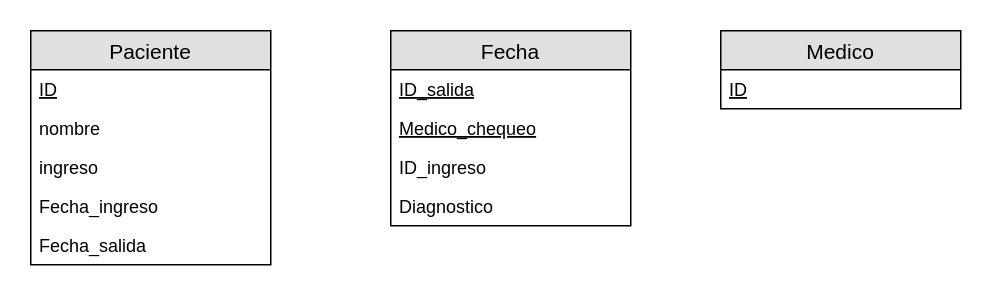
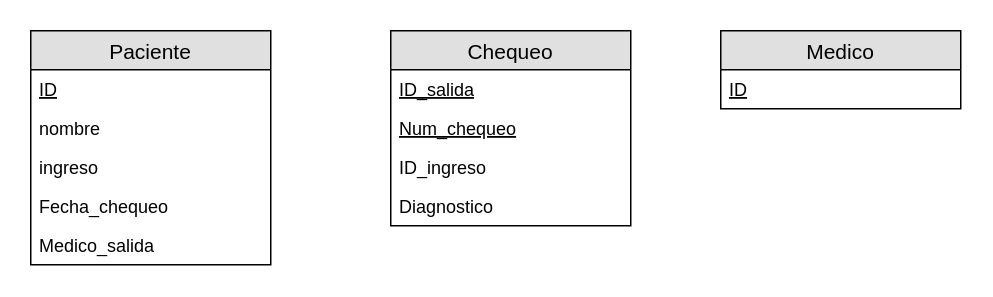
  <mxCell id="0" />
  <mxCell id="1" parent="0" />
  <mxCell id="2" value="Paciente" style="swimlane;fontStyle=0;childLayout=stackLayout;horizontal=1;startSize=26;fillColor=#e0e0e0;horizontalStack=0;resizeParent=1;resizeParentMax=0;resizeLast=0;collapsible=1;marginBottom=0;swimlaneFillColor=#ffffff;align=center;fontSize=14;" parent="1" vertex="1"><mxGeometry x="20" y="20" width="160" height="156" as="geometry" /></mxCell>
  <mxCell id="3" value="ID" style="text;strokeColor=none;fillColor=none;spacingLeft=4;spacingRight=4;overflow=hidden;rotatable=0;points=[[0,0.5],[1,0.5]];portConstraint=eastwest;fontSize=12;fontStyle=4" parent="2" vertex="1"><mxGeometry y="26" width="160" height="26" as="geometry" /></mxCell>
  <mxCell id="4" value="nombre" style="text;strokeColor=none;fillColor=none;spacingLeft=4;spacingRight=4;overflow=hidden;rotatable=0;points=[[0,0.5],[1,0.5]];portConstraint=eastwest;fontSize=12;" parent="2" vertex="1"><mxGeometry y="52" width="160" height="26" as="geometry" /></mxCell>
  <mxCell id="5" value="ingreso" style="text;strokeColor=none;fillColor=none;spacingLeft=4;spacingRight=4;overflow=hidden;rotatable=0;points=[[0,0.5],[1,0.5]];portConstraint=eastwest;fontSize=12;" parent="2" vertex="1"><mxGeometry y="78" width="160" height="26" as="geometry" /></mxCell>
- <mxCell id="6" value="Fecha_ingreso" style="text;strokeColor=none;fillColor=none;spacingLeft=4;spacingRight=4;overflow=hidden;rotatable=0;points=[[0,0.5],[1,0.5]];portConstraint=eastwest;fontSize=12;" parent="2" vertex="1"><mxGeometry y="104" width="160" height="26" as="geometry" /></mxCell>
- <mxCell id="7" value="Fecha_salida" style="text;strokeColor=none;fillColor=none;spacingLeft=4;spacingRight=4;overflow=hidden;rotatable=0;points=[[0,0.5],[1,0.5]];portConstraint=eastwest;fontSize=12;" parent="2" vertex="1"><mxGeometry y="130" width="160" height="26" as="geometry" /></mxCell>
- <mxCell id="8" value="Fecha" style="swimlane;fontStyle=0;childLayout=stackLayout;horizontal=1;startSize=26;fillColor=#e0e0e0;horizontalStack=0;resizeParent=1;resizeParentMax=0;resizeLast=0;collapsible=1;marginBottom=0;swimlaneFillColor=#ffffff;align=center;fontSize=14;" parent="1" vertex="1"><mxGeometry x="260" y="20" width="160" height="130" as="geometry" /></mxCell>
+ <mxCell id="6" value="Fecha_chequeo" style="text;strokeColor=none;fillColor=none;spacingLeft=4;spacingRight=4;overflow=hidden;rotatable=0;points=[[0,0.5],[1,0.5]];portConstraint=eastwest;fontSize=12;" parent="2" vertex="1"><mxGeometry y="104" width="160" height="26" as="geometry" /></mxCell>
+ <mxCell id="7" value="Medico_salida" style="text;strokeColor=none;fillColor=none;spacingLeft=4;spacingRight=4;overflow=hidden;rotatable=0;points=[[0,0.5],[1,0.5]];portConstraint=eastwest;fontSize=12;" parent="2" vertex="1"><mxGeometry y="130" width="160" height="26" as="geometry" /></mxCell>
+ <mxCell id="8" value="Chequeo" style="swimlane;fontStyle=0;childLayout=stackLayout;horizontal=1;startSize=26;fillColor=#e0e0e0;horizontalStack=0;resizeParent=1;resizeParentMax=0;resizeLast=0;collapsible=1;marginBottom=0;swimlaneFillColor=#ffffff;align=center;fontSize=14;" parent="1" vertex="1"><mxGeometry x="260" y="20" width="160" height="130" as="geometry" /></mxCell>
  <mxCell id="9" value="ID_salida" style="text;strokeColor=none;fillColor=none;spacingLeft=4;spacingRight=4;overflow=hidden;rotatable=0;points=[[0,0.5],[1,0.5]];portConstraint=eastwest;fontSize=12;fontStyle=4" parent="8" vertex="1"><mxGeometry y="26" width="160" height="26" as="geometry" /></mxCell>
- <mxCell id="10" value="Medico_chequeo" style="text;strokeColor=none;fillColor=none;spacingLeft=4;spacingRight=4;overflow=hidden;rotatable=0;points=[[0,0.5],[1,0.5]];portConstraint=eastwest;fontSize=12;fontStyle=4" vertex="1" parent="8"><mxGeometry y="52" width="160" height="26" as="geometry" /></mxCell>
+ <mxCell id="10" value="Num_chequeo" style="text;strokeColor=none;fillColor=none;spacingLeft=4;spacingRight=4;overflow=hidden;rotatable=0;points=[[0,0.5],[1,0.5]];portConstraint=eastwest;fontSize=12;fontStyle=4" vertex="1" parent="8"><mxGeometry y="52" width="160" height="26" as="geometry" /></mxCell>
  <mxCell id="11" value="ID_ingreso" style="text;strokeColor=none;fillColor=none;spacingLeft=4;spacingRight=4;overflow=hidden;rotatable=0;points=[[0,0.5],[1,0.5]];portConstraint=eastwest;fontSize=12;fontStyle=0" parent="8" vertex="1"><mxGeometry y="78" width="160" height="26" as="geometry" /></mxCell>
  <mxCell id="12" value="Diagnostico" style="text;strokeColor=none;fillColor=none;spacingLeft=4;spacingRight=4;overflow=hidden;rotatable=0;points=[[0,0.5],[1,0.5]];portConstraint=eastwest;fontSize=12;fontStyle=0" parent="8" vertex="1"><mxGeometry y="104" width="160" height="26" as="geometry" /></mxCell>
  <mxCell id="13" value="Medico" style="swimlane;fontStyle=0;childLayout=stackLayout;horizontal=1;startSize=26;fillColor=#e0e0e0;horizontalStack=0;resizeParent=1;resizeParentMax=0;resizeLast=0;collapsible=1;marginBottom=0;swimlaneFillColor=#ffffff;align=center;fontSize=14;" parent="1" vertex="1"><mxGeometry x="480" y="20" width="160" height="52" as="geometry" /></mxCell>
  <mxCell id="14" value="ID" style="text;strokeColor=none;fillColor=none;spacingLeft=4;spacingRight=4;overflow=hidden;rotatable=0;points=[[0,0.5],[1,0.5]];portConstraint=eastwest;fontSize=12;fontStyle=4" parent="13" vertex="1"><mxGeometry y="26" width="160" height="26" as="geometry" /></mxCell>
